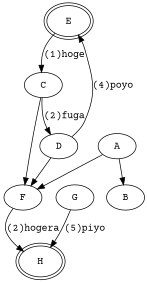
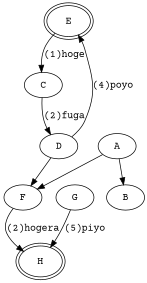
  digraph {
    fontname="Courier Prime"
    rankdir=TB
    node [fontname="Courier Prime"]
    edge [fontname="Courier Prime"]
    E [peripheries=2]
    C
    H [peripheries=2]
    A
    B
    F
    D
    G
    E -> C [label="(1)hoge"]
-   C -> F
    C -> D [label="(2)fuga"]
    A -> B
    A -> F
    F -> H [label="(2)hogera"]
    D -> E [label="(4)poyo"]
    D -> F
    G -> H [label="(5)piyo"]
  }
